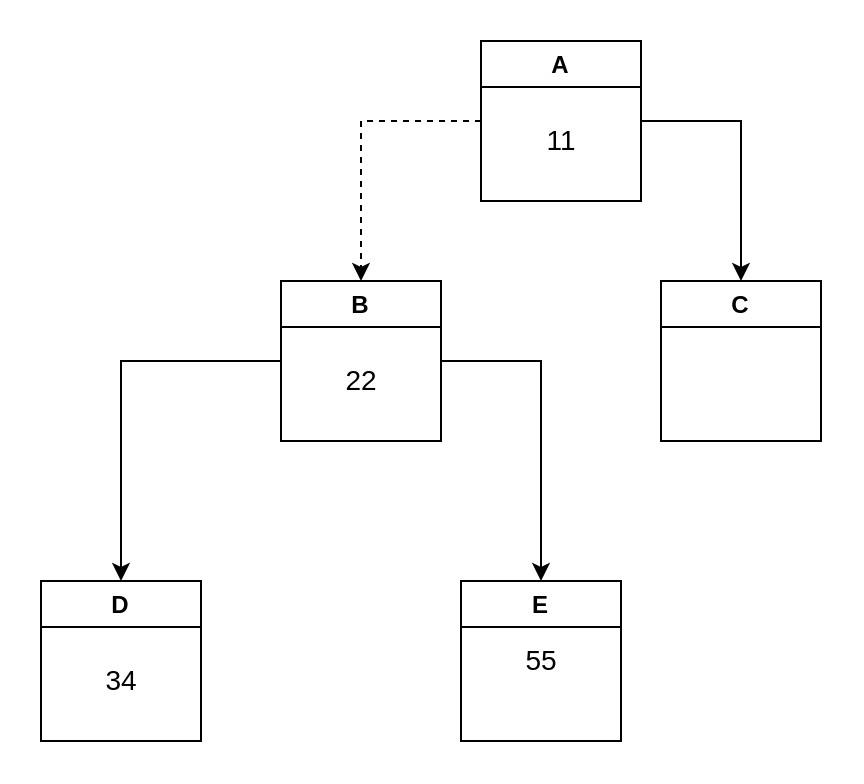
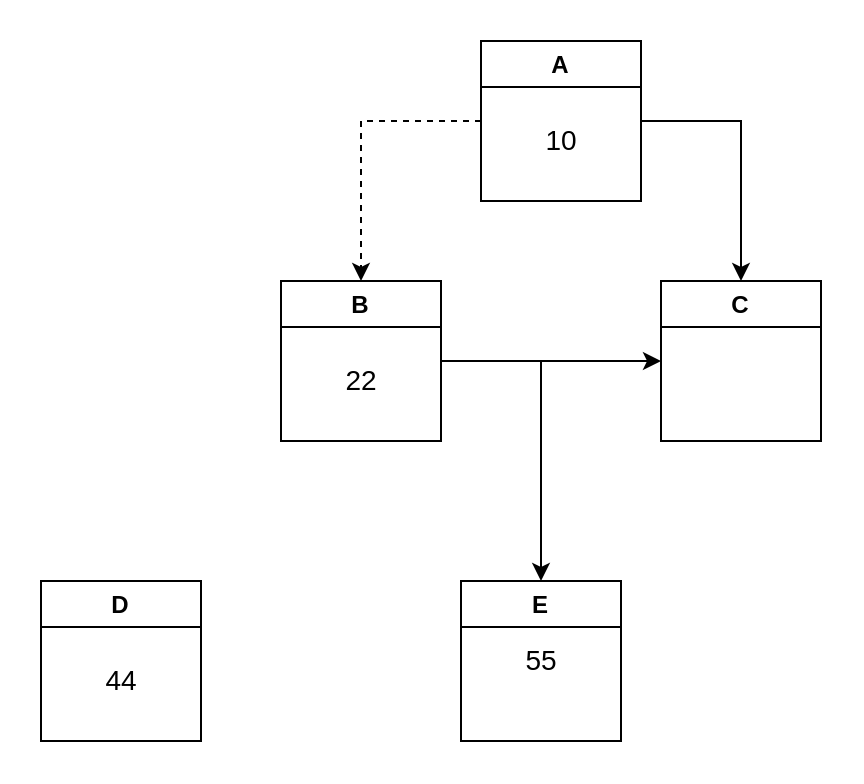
  <mxCell id="0" />
  <mxCell id="1" parent="0" />
  <mxCell id="2" style="edgeStyle=orthogonalEdgeStyle;rounded=0;orthogonalLoop=1;jettySize=auto;html=1;dashed=1;" edge="1" parent="1" source="4" target="9"><mxGeometry relative="1" as="geometry" /></mxCell>
  <mxCell id="3" style="edgeStyle=orthogonalEdgeStyle;rounded=0;orthogonalLoop=1;jettySize=auto;html=1;entryX=0.5;entryY=0;entryDx=0;entryDy=0;" edge="1" parent="1" source="4" target="6"><mxGeometry relative="1" as="geometry" /></mxCell>
  <mxCell id="4" value="A" style="swimlane;" vertex="1" parent="1"><mxGeometry x="240" y="20" width="80" height="80" as="geometry" /></mxCell>
- <mxCell id="5" value="&lt;font style=&quot;font-size: 14px&quot;&gt;11&lt;/font&gt;" style="text;html=1;align=center;verticalAlign=middle;resizable=0;points=[];autosize=1;strokeColor=none;fillColor=none;" vertex="1" parent="4"><mxGeometry x="25" y="40" width="30" height="20" as="geometry" /></mxCell>
+ <mxCell id="5" value="&lt;font style=&quot;font-size: 14px&quot;&gt;10&lt;/font&gt;" style="text;html=1;align=center;verticalAlign=middle;resizable=0;points=[];autosize=1;strokeColor=none;fillColor=none;" vertex="1" parent="4"><mxGeometry x="25" y="40" width="30" height="20" as="geometry" /></mxCell>
  <mxCell id="6" value="C" style="swimlane;" vertex="1" parent="1"><mxGeometry x="330" y="140" width="80" height="80" as="geometry" /></mxCell>
- <mxCell id="7" style="edgeStyle=orthogonalEdgeStyle;rounded=0;orthogonalLoop=1;jettySize=auto;html=1;" edge="1" parent="1" source="9" target="11"><mxGeometry relative="1" as="geometry" /></mxCell>
+ <mxCell id="7" style="edgeStyle=orthogonalEdgeStyle;rounded=0;orthogonalLoop=1;jettySize=auto;html=1;" edge="1" parent="1" source="9" target="6"><mxGeometry relative="1" as="geometry" /></mxCell>
  <mxCell id="8" style="edgeStyle=orthogonalEdgeStyle;rounded=0;orthogonalLoop=1;jettySize=auto;html=1;exitX=1;exitY=0.5;exitDx=0;exitDy=0;entryX=0.5;entryY=0;entryDx=0;entryDy=0;" edge="1" parent="1" source="9" target="13"><mxGeometry relative="1" as="geometry"><mxPoint x="240" y="180" as="targetPoint" /></mxGeometry></mxCell>
  <mxCell id="9" value="B" style="swimlane;" vertex="1" parent="1"><mxGeometry x="140" y="140" width="80" height="80" as="geometry" /></mxCell>
  <mxCell id="10" value="&lt;font style=&quot;font-size: 14px&quot;&gt;22&lt;/font&gt;&lt;span style=&quot;color: rgba(0 , 0 , 0 , 0) ; font-family: monospace ; font-size: 0px&quot;&gt;%3CmxGraphModel%3E%3Croot%3E%3CmxCell%20id%3D%220%22%2F%3E%3CmxCell%20id%3D%221%22%20parent%3D%220%22%2F%3E%3CmxCell%20id%3D%222%22%20value%3D%22%26lt%3Bfont%20style%3D%26quot%3Bfont-size%3A%2014px%26quot%3B%26gt%3B11%26lt%3B%2Ffont%26gt%3B%22%20style%3D%22text%3Bhtml%3D1%3Balign%3Dcenter%3BverticalAlign%3Dmiddle%3Bresizable%3D0%3Bpoints%3D%5B%5D%3Bautosize%3D1%3BstrokeColor%3Dnone%3BfillColor%3Dnone%3B%22%20vertex%3D%221%22%20parent%3D%221%22%3E%3CmxGeometry%20x%3D%22355%22%20y%3D%22110%22%20width%3D%2230%22%20height%3D%2220%22%20as%3D%22geometry%22%2F%3E%3C%2FmxCell%3E%3C%2Froot%3E%3C%2FmxGraphModel%3E&lt;/span&gt;" style="text;html=1;align=center;verticalAlign=middle;resizable=0;points=[];autosize=1;strokeColor=none;fillColor=none;" vertex="1" parent="9"><mxGeometry x="25" y="40" width="30" height="20" as="geometry" /></mxCell>
  <mxCell id="11" value="D" style="swimlane;startSize=23;" vertex="1" parent="1"><mxGeometry x="20" y="290" width="80" height="80" as="geometry" /></mxCell>
- <mxCell id="12" value="&lt;font style=&quot;font-size: 14px&quot;&gt;34&lt;/font&gt;" style="text;html=1;align=center;verticalAlign=middle;resizable=0;points=[];autosize=1;strokeColor=none;fillColor=none;" vertex="1" parent="11"><mxGeometry x="25" y="40" width="30" height="20" as="geometry" /></mxCell>
+ <mxCell id="12" value="&lt;font style=&quot;font-size: 14px&quot;&gt;44&lt;/font&gt;" style="text;html=1;align=center;verticalAlign=middle;resizable=0;points=[];autosize=1;strokeColor=none;fillColor=none;" vertex="1" parent="11"><mxGeometry x="25" y="40" width="30" height="20" as="geometry" /></mxCell>
  <mxCell id="13" value="E" style="swimlane;" vertex="1" parent="1"><mxGeometry x="230" y="290" width="80" height="80" as="geometry" /></mxCell>
  <mxCell id="14" value="&lt;font style=&quot;font-size: 14px&quot;&gt;55&lt;/font&gt;" style="text;html=1;align=center;verticalAlign=middle;resizable=0;points=[];autosize=1;strokeColor=none;fillColor=none;" vertex="1" parent="13"><mxGeometry x="25" y="30" width="30" height="20" as="geometry" /></mxCell>
